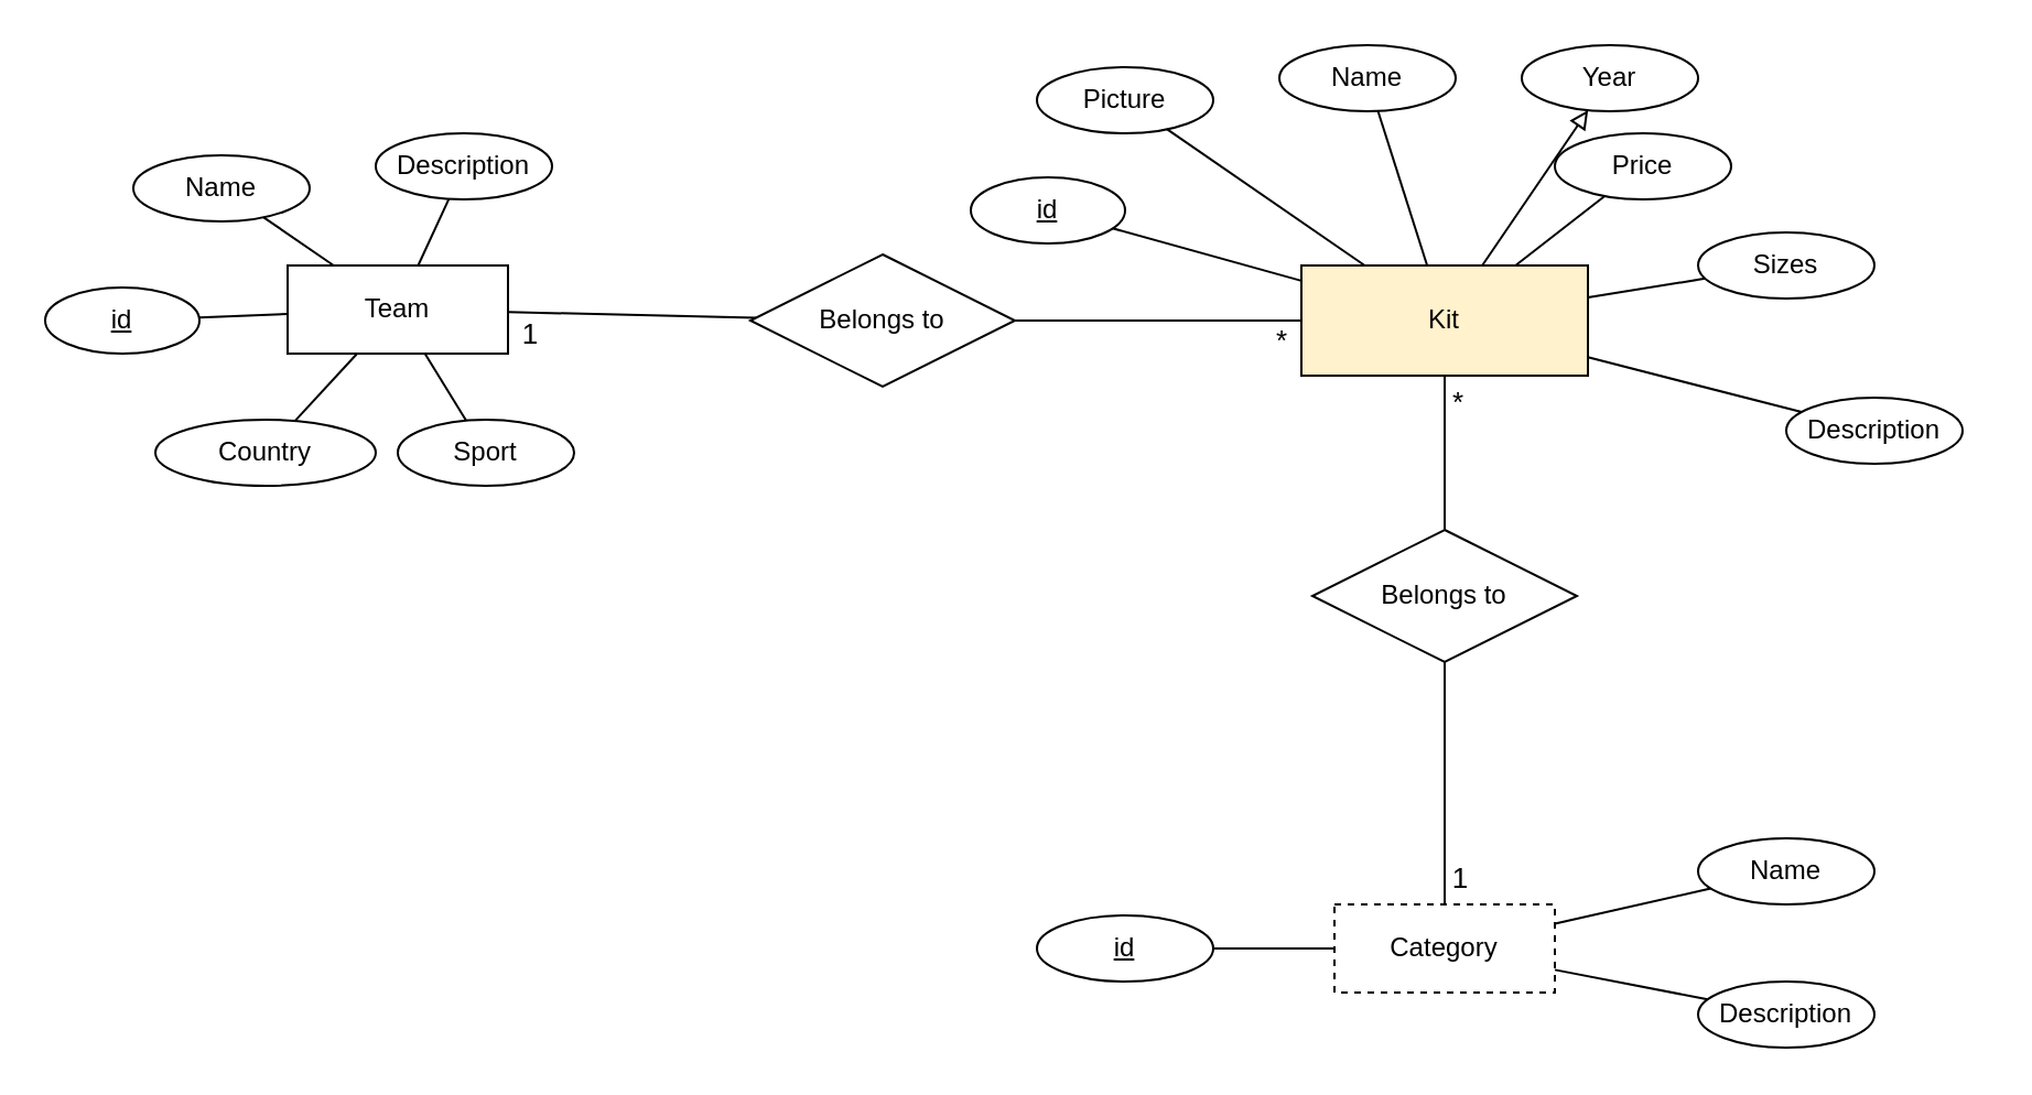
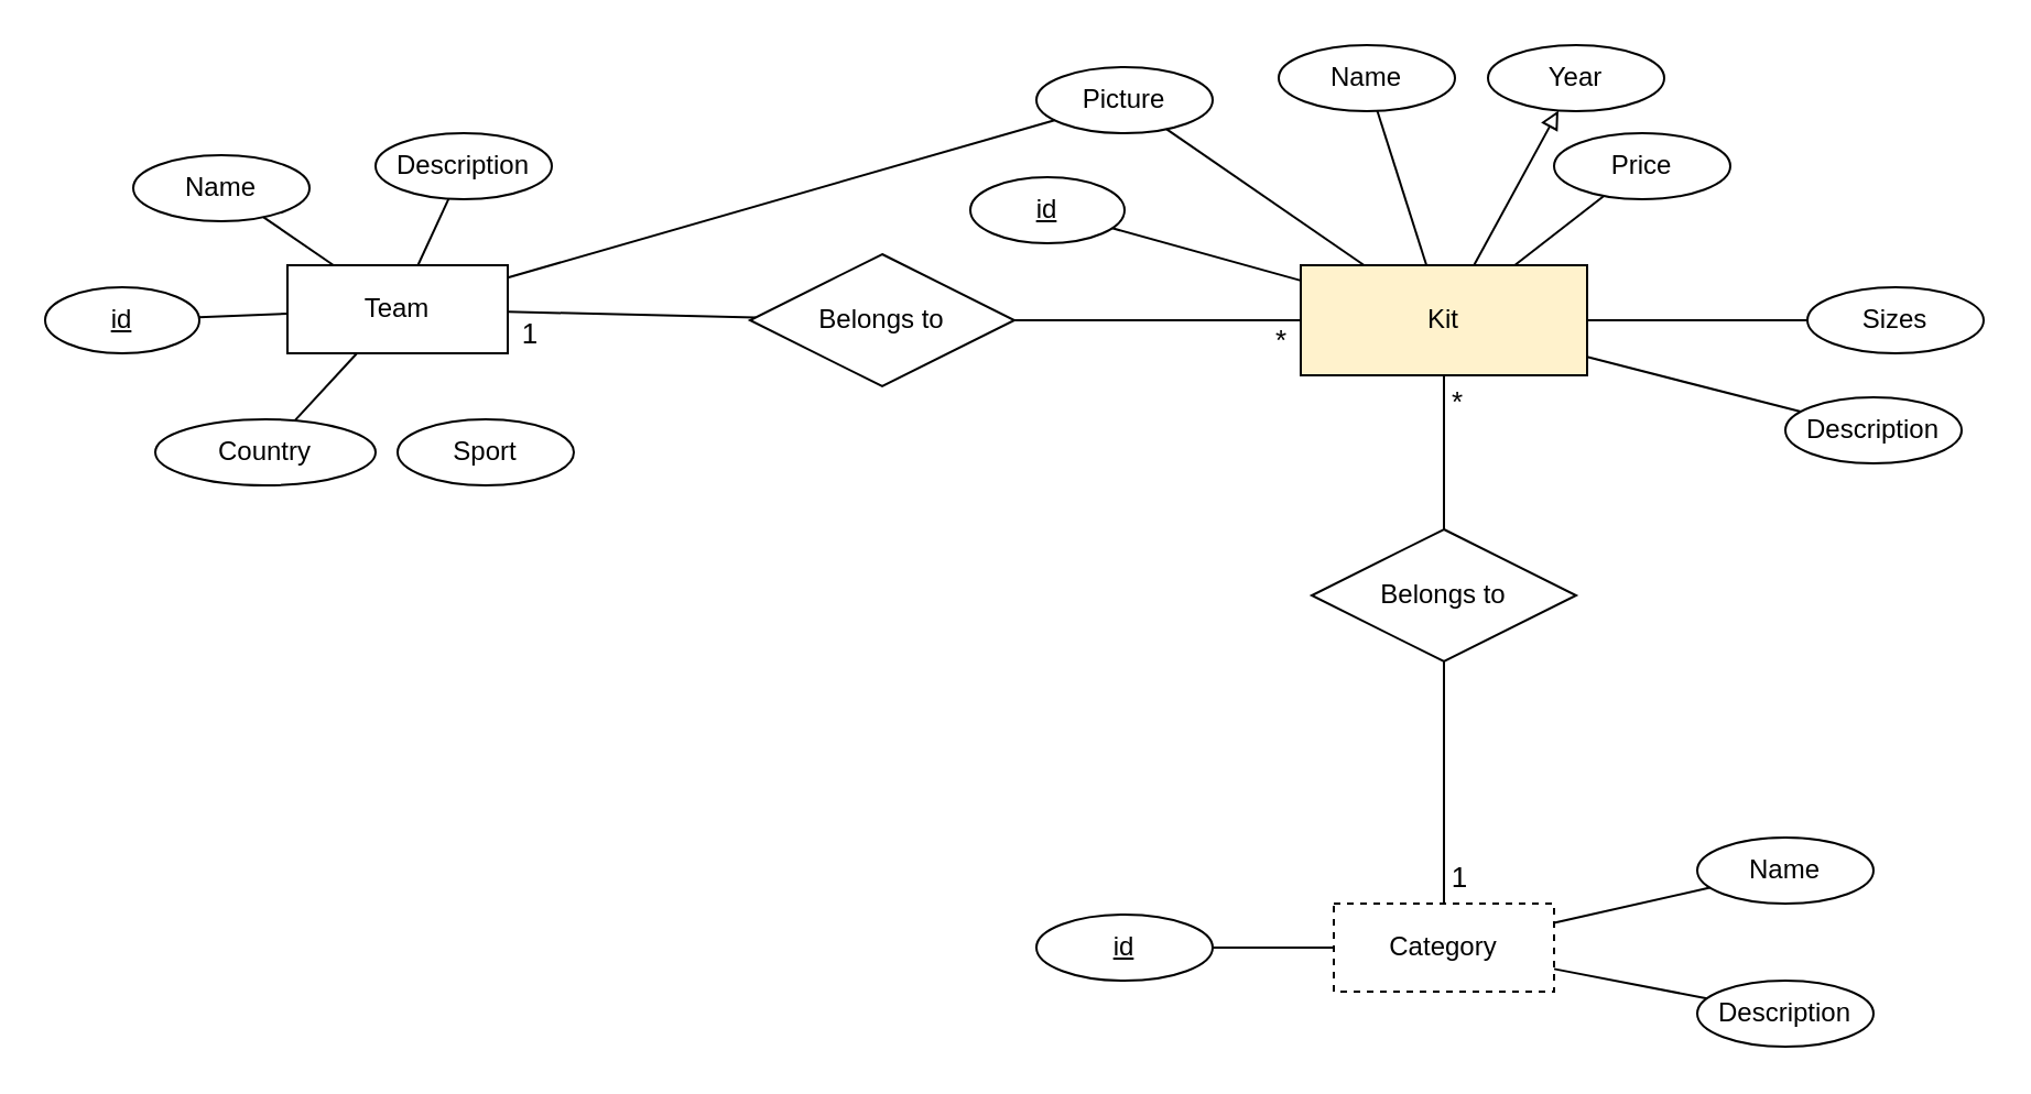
  <mxCell id="0" />
  <mxCell id="1" parent="0" />
  <mxCell id="2" style="rounded=0;orthogonalLoop=1;jettySize=auto;html=1;startArrow=none;startFill=0;endArrow=block;endFill=0;" edge="1" parent="1" source="12" target="15"><mxGeometry relative="1" as="geometry" /></mxCell>
  <mxCell id="3" style="rounded=0;orthogonalLoop=1;jettySize=auto;html=1;endArrow=none;endFill=0;" edge="1" parent="1" source="12" target="16"><mxGeometry relative="1" as="geometry" /></mxCell>
  <mxCell id="4" style="rounded=0;orthogonalLoop=1;jettySize=auto;html=1;endArrow=none;endFill=0;" edge="1" parent="1" source="12" target="13"><mxGeometry relative="1" as="geometry" /></mxCell>
  <mxCell id="5" style="rounded=0;orthogonalLoop=1;jettySize=auto;html=1;endArrow=none;endFill=0;" edge="1" parent="1" source="12" target="25"><mxGeometry relative="1" as="geometry" /></mxCell>
  <mxCell id="6" style="rounded=0;orthogonalLoop=1;jettySize=auto;html=1;endArrow=none;endFill=0;" edge="1" parent="1" source="12" target="28"><mxGeometry relative="1" as="geometry" /></mxCell>
  <mxCell id="7" style="rounded=0;orthogonalLoop=1;jettySize=auto;html=1;endArrow=none;endFill=0;" edge="1" parent="1" source="12" target="29"><mxGeometry relative="1" as="geometry" /></mxCell>
  <mxCell id="8" style="edgeStyle=orthogonalEdgeStyle;rounded=0;orthogonalLoop=1;jettySize=auto;html=1;endArrow=none;endFill=0;" edge="1" parent="1" source="12" target="18"><mxGeometry relative="1" as="geometry" /></mxCell>
  <mxCell id="9" value="*" style="edgeLabel;html=1;align=center;verticalAlign=middle;resizable=0;points=[];fontSize=13;" vertex="1" connectable="0" parent="8"><mxGeometry x="-0.6" y="-3" relative="1" as="geometry"><mxPoint x="8" y="-3" as="offset" /></mxGeometry></mxCell>
  <mxCell id="10" style="rounded=0;orthogonalLoop=1;jettySize=auto;html=1;endArrow=none;endFill=0;" edge="1" parent="1" source="12" target="44"><mxGeometry relative="1" as="geometry" /></mxCell>
  <mxCell id="11" value="*" style="edgeLabel;html=1;align=center;verticalAlign=middle;resizable=0;points=[];fontSize=13;" vertex="1" connectable="0" parent="10"><mxGeometry x="-0.739" y="1" relative="1" as="geometry"><mxPoint x="7" y="7" as="offset" /></mxGeometry></mxCell>
  <mxCell id="12" value="Kit" style="whiteSpace=wrap;html=1;align=center;fillColor=#fff2cc;" vertex="1" parent="1"><mxGeometry x="590" y="120" width="130" height="50" as="geometry" /></mxCell>
  <mxCell id="13" value="id" style="ellipse;whiteSpace=wrap;html=1;align=center;fontStyle=4;" vertex="1" parent="1"><mxGeometry x="440" y="80" width="70" height="30" as="geometry" /></mxCell>
  <mxCell id="14" value="Name" style="ellipse;whiteSpace=wrap;html=1;align=center;" vertex="1" parent="1"><mxGeometry x="580" y="20" width="80" height="30" as="geometry" /></mxCell>
- <mxCell id="15" value="Year" style="ellipse;whiteSpace=wrap;html=1;align=center;" vertex="1" parent="1"><mxGeometry x="690" y="20" width="80" height="30" as="geometry" /></mxCell>
+ <mxCell id="15" value="Year" style="ellipse;whiteSpace=wrap;html=1;align=center;" vertex="1" parent="1"><mxGeometry x="675" y="20" width="80" height="30" as="geometry" /></mxCell>
  <mxCell id="16" value="Price" style="ellipse;whiteSpace=wrap;html=1;align=center;" vertex="1" parent="1"><mxGeometry x="705" y="60" width="80" height="30" as="geometry" /></mxCell>
  <mxCell id="17" style="rounded=0;orthogonalLoop=1;jettySize=auto;html=1;endArrow=none;endFill=0;" edge="1" parent="1" source="12" target="14"><mxGeometry relative="1" as="geometry" /></mxCell>
  <mxCell id="18" value="Belongs to" style="shape=rhombus;perimeter=rhombusPerimeter;whiteSpace=wrap;html=1;align=center;" vertex="1" parent="1"><mxGeometry x="595" y="240" width="120" height="60" as="geometry" /></mxCell>
  <mxCell id="19" style="rounded=0;orthogonalLoop=1;jettySize=auto;html=1;endArrow=none;endFill=0;" edge="1" parent="1" source="24" target="27"><mxGeometry relative="1" as="geometry" /></mxCell>
  <mxCell id="20" style="rounded=0;orthogonalLoop=1;jettySize=auto;html=1;endArrow=none;endFill=0;" edge="1" parent="1" source="24" target="26"><mxGeometry relative="1" as="geometry" /></mxCell>
  <mxCell id="21" style="rounded=0;orthogonalLoop=1;jettySize=auto;html=1;endArrow=none;endFill=0;" edge="1" parent="1" source="24" target="30"><mxGeometry relative="1" as="geometry" /></mxCell>
  <mxCell id="22" style="edgeStyle=orthogonalEdgeStyle;rounded=0;orthogonalLoop=1;jettySize=auto;html=1;endArrow=none;endFill=0;" edge="1" parent="1" source="24" target="18"><mxGeometry relative="1" as="geometry" /></mxCell>
  <mxCell id="23" value="1" style="edgeLabel;html=1;align=center;verticalAlign=middle;resizable=0;points=[];fontSize=13;" vertex="1" connectable="0" parent="22"><mxGeometry x="-0.673" y="2" relative="1" as="geometry"><mxPoint x="8" y="5" as="offset" /></mxGeometry></mxCell>
  <mxCell id="24" value="Category" style="whiteSpace=wrap;html=1;align=center;dashed=1;" vertex="1" parent="1"><mxGeometry x="605" y="410" width="100" height="40" as="geometry" /></mxCell>
- <mxCell id="25" value="Sizes" style="ellipse;whiteSpace=wrap;html=1;align=center;" vertex="1" parent="1"><mxGeometry x="770" y="105" width="80" height="30" as="geometry" /></mxCell>
+ <mxCell id="25" value="Sizes" style="ellipse;whiteSpace=wrap;html=1;align=center;" vertex="1" parent="1"><mxGeometry x="820" y="130" width="80" height="30" as="geometry" /></mxCell>
  <mxCell id="26" value="Name" style="ellipse;whiteSpace=wrap;html=1;align=center;" vertex="1" parent="1"><mxGeometry x="770" y="380" width="80" height="30" as="geometry" /></mxCell>
  <mxCell id="27" value="id" style="ellipse;whiteSpace=wrap;html=1;align=center;fontStyle=4;" vertex="1" parent="1"><mxGeometry x="470" y="415" width="80" height="30" as="geometry" /></mxCell>
  <mxCell id="28" value="Description" style="ellipse;whiteSpace=wrap;html=1;align=center;" vertex="1" parent="1"><mxGeometry x="810" y="180" width="80" height="30" as="geometry" /></mxCell>
  <mxCell id="29" value="Picture" style="ellipse;whiteSpace=wrap;html=1;align=center;" vertex="1" parent="1"><mxGeometry x="470" y="30" width="80" height="30" as="geometry" /></mxCell>
  <mxCell id="30" value="Description" style="ellipse;whiteSpace=wrap;html=1;align=center;" vertex="1" parent="1"><mxGeometry x="770" y="445" width="80" height="30" as="geometry" /></mxCell>
  <mxCell id="31" style="rounded=0;orthogonalLoop=1;jettySize=auto;html=1;endArrow=none;endFill=0;" edge="1" parent="1" source="38" target="39"><mxGeometry relative="1" as="geometry" /></mxCell>
  <mxCell id="32" style="rounded=0;orthogonalLoop=1;jettySize=auto;html=1;endArrow=none;endFill=0;" edge="1" parent="1" source="38" target="40"><mxGeometry relative="1" as="geometry" /></mxCell>
  <mxCell id="33" style="rounded=0;orthogonalLoop=1;jettySize=auto;html=1;endArrow=none;endFill=0;" edge="1" parent="1" source="38" target="41"><mxGeometry relative="1" as="geometry" /></mxCell>
  <mxCell id="34" style="rounded=0;orthogonalLoop=1;jettySize=auto;html=1;endArrow=none;endFill=0;" edge="1" parent="1" source="38" target="42"><mxGeometry relative="1" as="geometry" /></mxCell>
- <mxCell id="35" style="rounded=0;orthogonalLoop=1;jettySize=auto;html=1;startArrow=none;startFill=0;endArrow=none;endFill=0;" edge="1" parent="1" source="38" target="43"><mxGeometry relative="1" as="geometry" /></mxCell>
+ <mxCell id="35" style="rounded=0;orthogonalLoop=1;jettySize=auto;html=1;startArrow=none;startFill=0;endArrow=none;endFill=0;" edge="1" parent="1" source="38" target="29"><mxGeometry relative="1" as="geometry" /></mxCell>
  <mxCell id="36" style="rounded=0;orthogonalLoop=1;jettySize=auto;html=1;endArrow=none;endFill=0;" edge="1" parent="1" source="38" target="44"><mxGeometry relative="1" as="geometry" /></mxCell>
  <mxCell id="37" value="1" style="edgeLabel;html=1;align=center;verticalAlign=middle;resizable=0;points=[];fontSize=13;" vertex="1" connectable="0" parent="36"><mxGeometry x="-0.58" y="-2" relative="1" as="geometry"><mxPoint x="-14" y="7" as="offset" /></mxGeometry></mxCell>
  <mxCell id="38" value="Team" style="whiteSpace=wrap;html=1;align=center;" vertex="1" parent="1"><mxGeometry x="130" y="120" width="100" height="40" as="geometry" /></mxCell>
  <mxCell id="39" value="id" style="ellipse;whiteSpace=wrap;html=1;align=center;fontStyle=4;" vertex="1" parent="1"><mxGeometry x="20" y="130" width="70" height="30" as="geometry" /></mxCell>
  <mxCell id="40" value="Name" style="ellipse;whiteSpace=wrap;html=1;align=center;" vertex="1" parent="1"><mxGeometry x="60" y="70" width="80" height="30" as="geometry" /></mxCell>
  <mxCell id="41" value="Description" style="ellipse;whiteSpace=wrap;html=1;align=center;" vertex="1" parent="1"><mxGeometry x="170" y="60" width="80" height="30" as="geometry" /></mxCell>
  <mxCell id="42" value="Country" style="ellipse;whiteSpace=wrap;html=1;align=center;" vertex="1" parent="1"><mxGeometry x="70" y="190" width="100" height="30" as="geometry" /></mxCell>
  <mxCell id="43" value="Sport" style="ellipse;whiteSpace=wrap;html=1;align=center;" vertex="1" parent="1"><mxGeometry x="180" y="190" width="80" height="30" as="geometry" /></mxCell>
  <mxCell id="44" value="Belongs to" style="shape=rhombus;perimeter=rhombusPerimeter;whiteSpace=wrap;html=1;align=center;" vertex="1" parent="1"><mxGeometry x="340" y="115" width="120" height="60" as="geometry" /></mxCell>
